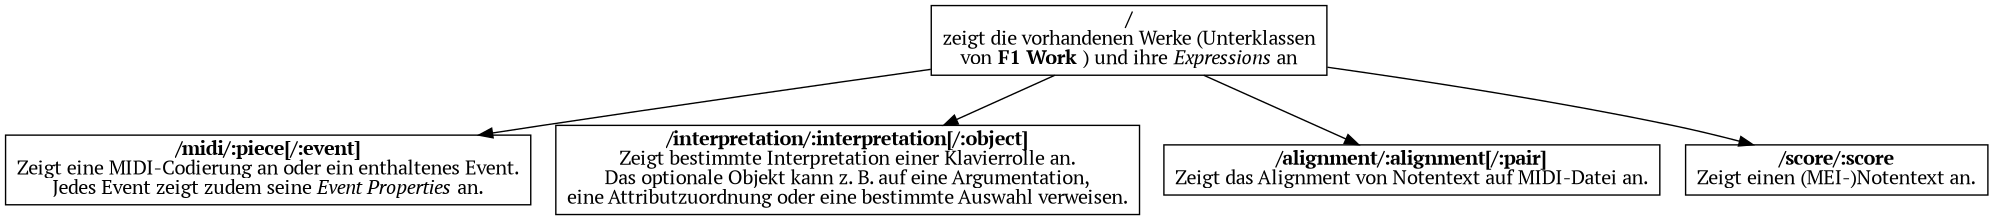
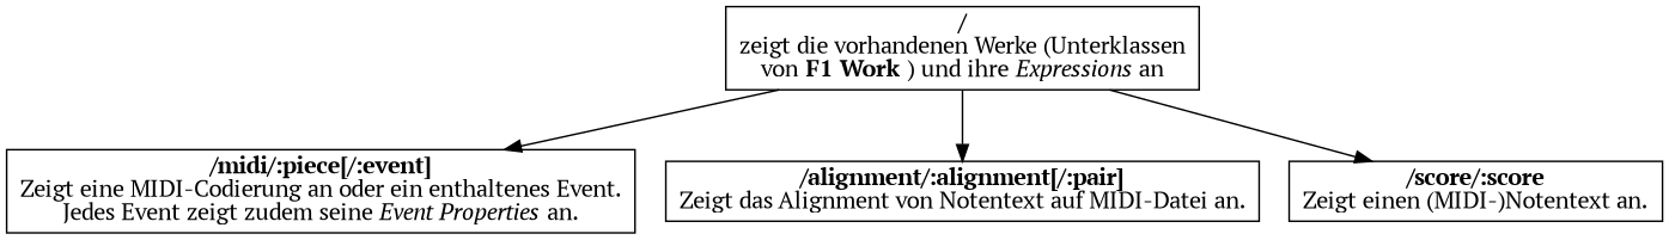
  digraph {
    fontname="PT Serif"
    node [fontname="PT Serif" shape=box]
    edge [fontname="PT Serif"]
    n1 [label=<<B>/</B><BR/>zeigt die vorhandenen Werke (Unterklassen<BR/>von <B>F1 Work</B> ) und ihre <I>Expressions</I> an>]
    n2 [label=<<B>/midi/:piece[/:event]</B><BR/>Zeigt eine MIDI-Codierung an oder ein enthaltenes Event.<BR/>Jedes Event zeigt zudem seine <I>Event Properties</I> an.>]
-   n3 [label=<<B>/interpretation/:interpretation[/:object]</B><BR/>Zeigt bestimmte Interpretation einer Klavierrolle an.<BR/>Das optionale Objekt kann z. B. auf eine Argumentation,<BR/>eine Attributzuordnung oder eine bestimmte Auswahl verweisen.>]
    n4 [label=<<B>/alignment/:alignment[/:pair]</B><BR/>Zeigt das Alignment von Notentext auf MIDI-Datei an.>]
-   n5 [label=<<B>/score/:score</B><BR/>Zeigt einen (MEI-)Notentext an.>]
+   n5 [label=<<B>/score/:score</B><BR/>Zeigt einen (MIDI-)Notentext an.>]
    n1 -> n2
-   n1 -> n3
    n1 -> n4
    n1 -> n5
  }
